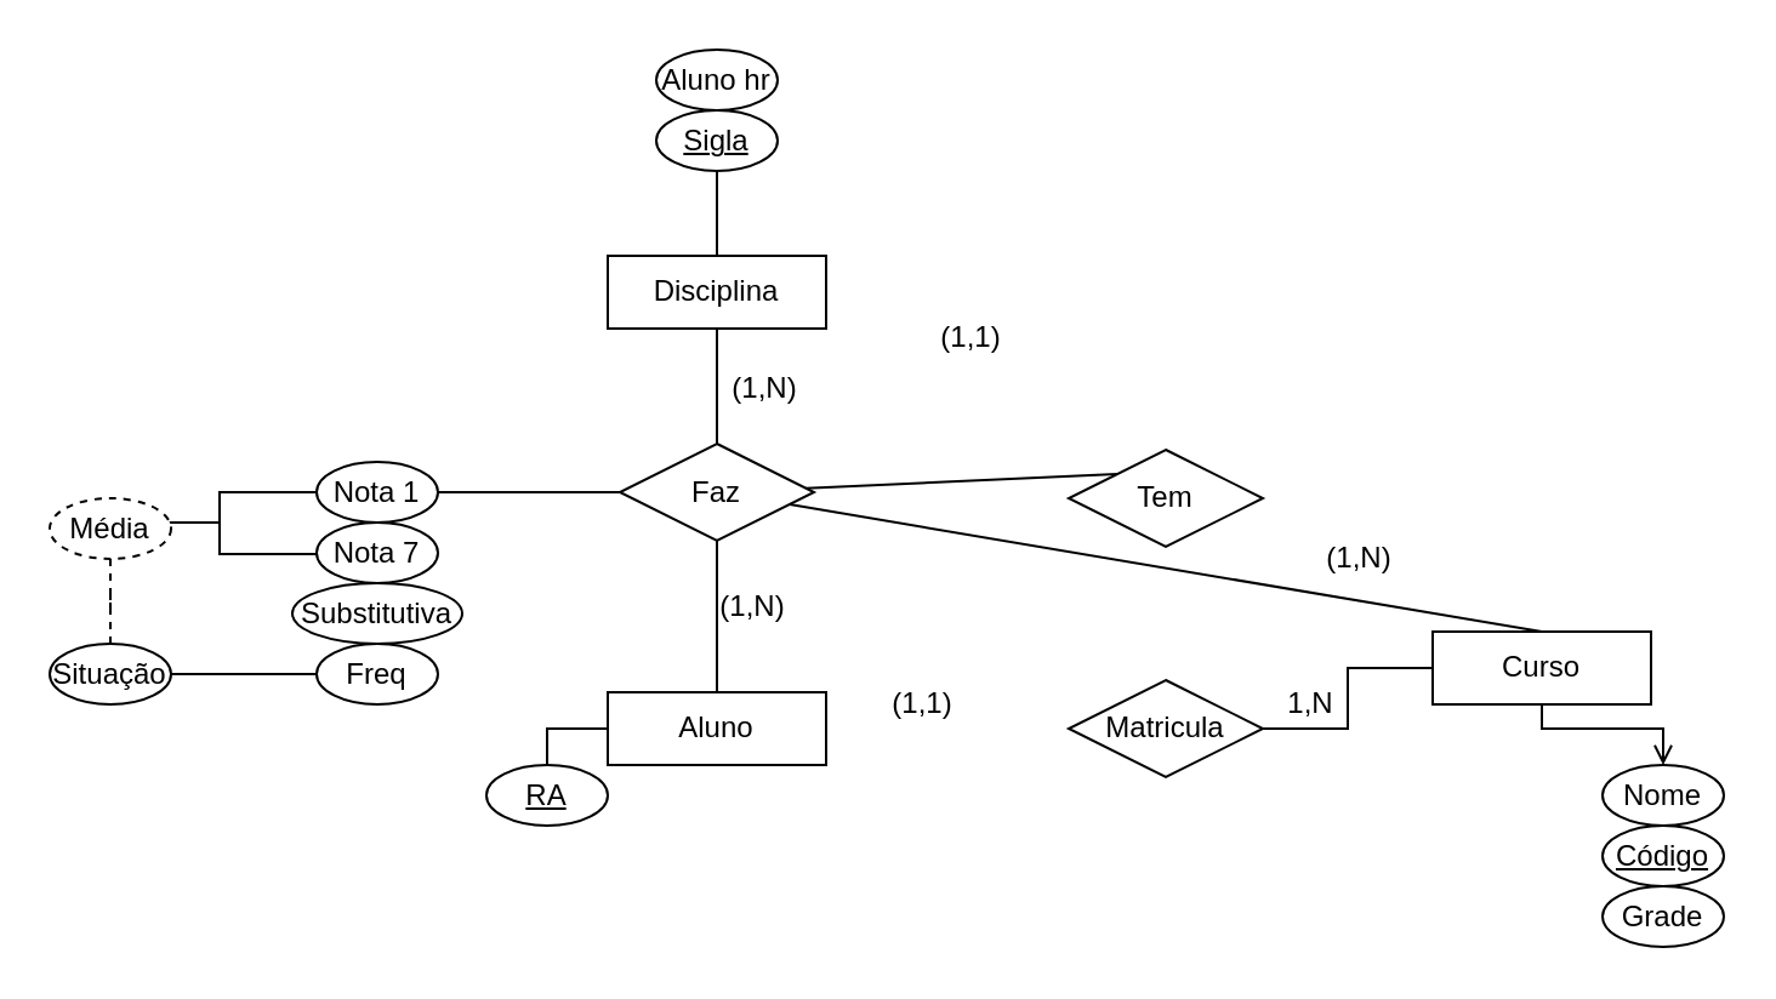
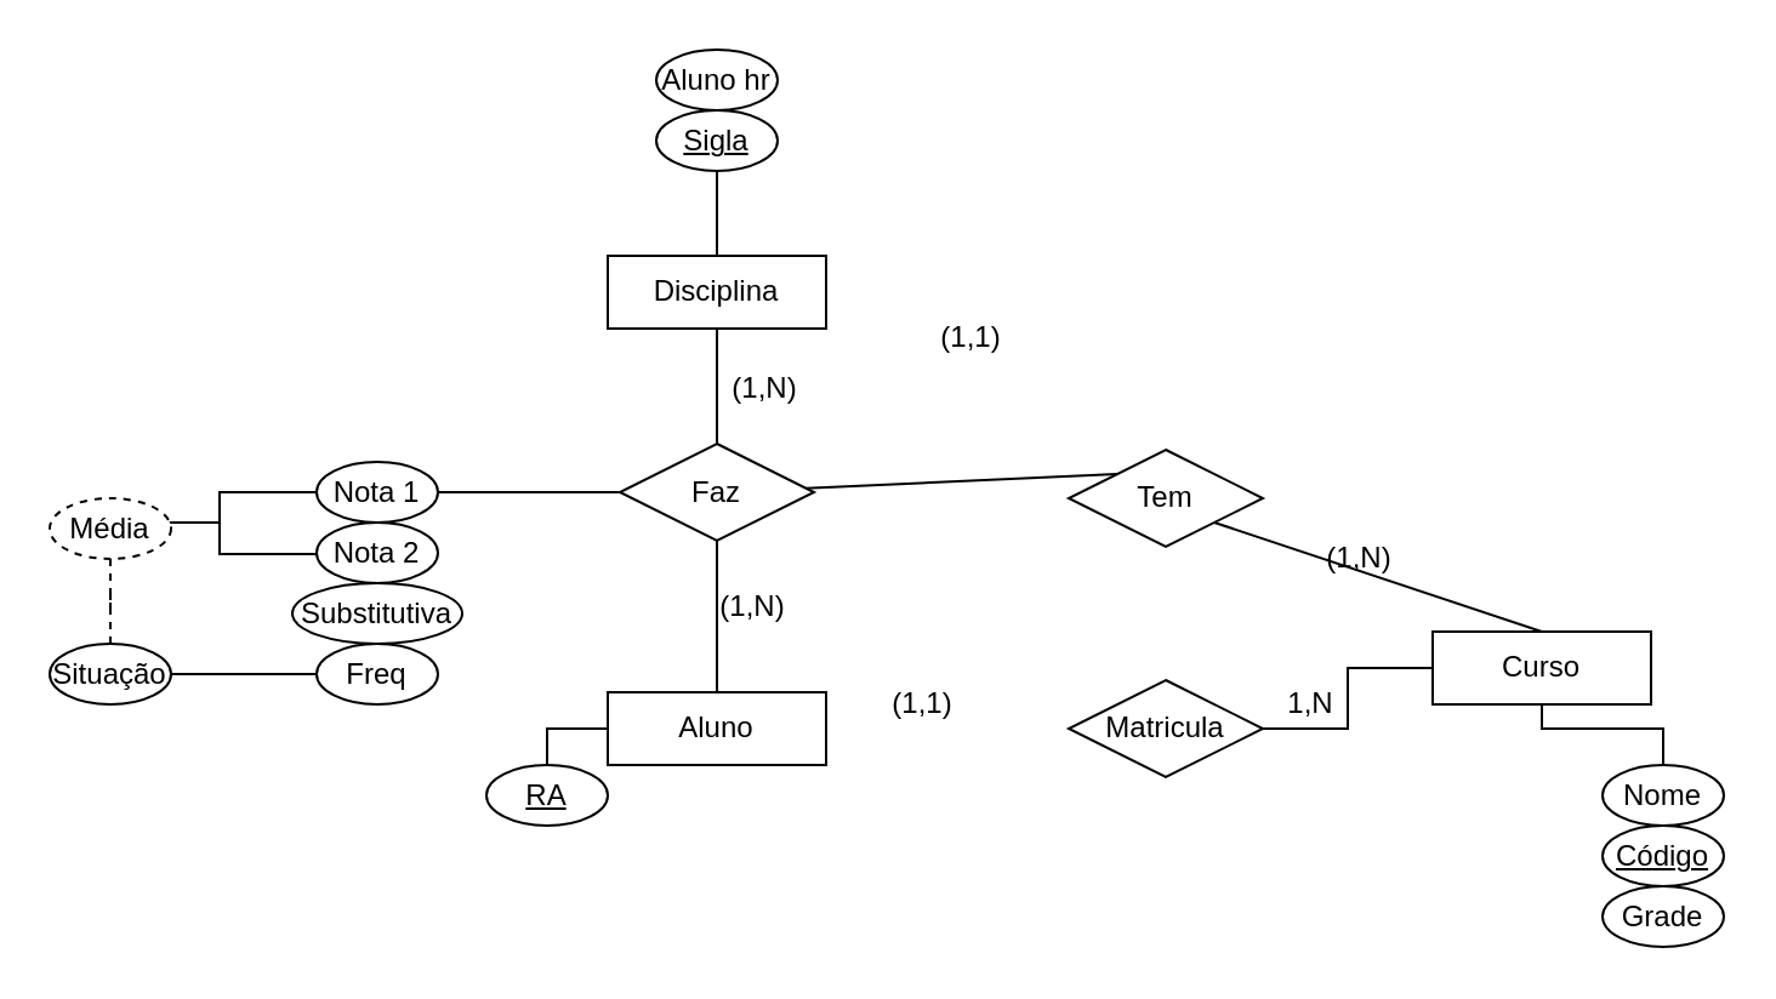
  <mxCell id="0" />
  <mxCell id="1" parent="0" />
  <mxCell id="2" value="" style="edgeStyle=orthogonalEdgeStyle;rounded=0;orthogonalLoop=1;jettySize=auto;html=1;endArrow=none;endFill=0;" edge="1" parent="1" source="3" target="28"><mxGeometry relative="1" as="geometry" /></mxCell>
  <mxCell id="3" value="Disciplina" style="rounded=0;whiteSpace=wrap;html=1;" vertex="1" parent="1"><mxGeometry x="250" y="105" width="90" height="30" as="geometry" /></mxCell>
  <mxCell id="4" value="Aluno" style="rounded=0;whiteSpace=wrap;html=1;" vertex="1" parent="1"><mxGeometry x="250" y="285" width="90" height="30" as="geometry" /></mxCell>
  <mxCell id="5" value="" style="edgeStyle=orthogonalEdgeStyle;rounded=0;orthogonalLoop=1;jettySize=auto;html=1;endArrow=none;endFill=0;" edge="1" parent="1" source="7" target="4"><mxGeometry relative="1" as="geometry" /></mxCell>
  <mxCell id="6" value="" style="edgeStyle=orthogonalEdgeStyle;rounded=0;orthogonalLoop=1;jettySize=auto;html=1;endArrow=none;endFill=0;" edge="1" parent="1" source="7" target="3"><mxGeometry relative="1" as="geometry" /></mxCell>
  <mxCell id="7" value="Faz" style="rhombus;whiteSpace=wrap;html=1;" vertex="1" parent="1"><mxGeometry x="255" y="182.5" width="80" height="40" as="geometry" /></mxCell>
- <mxCell id="8" value="" style="edgeStyle=orthogonalEdgeStyle;rounded=0;orthogonalLoop=1;jettySize=auto;html=1;endArrow=open;endFill=0;entryX=0.5;entryY=0;entryDx=0;entryDy=0;" edge="1" parent="1" source="9" target="22"><mxGeometry relative="1" as="geometry"><Array as="points"><mxPoint x="685" y="300" /></Array></mxGeometry></mxCell>
+ <mxCell id="8" value="" style="edgeStyle=orthogonalEdgeStyle;rounded=0;orthogonalLoop=1;jettySize=auto;html=1;endArrow=none;endFill=0;entryX=0.5;entryY=0;entryDx=0;entryDy=0;" edge="1" parent="1" source="9" target="22"><mxGeometry relative="1" as="geometry"><Array as="points"><mxPoint x="685" y="300" /></Array></mxGeometry></mxCell>
  <mxCell id="9" value="Curso" style="rounded=0;whiteSpace=wrap;html=1;" vertex="1" parent="1"><mxGeometry x="590" y="260" width="90" height="30" as="geometry" /></mxCell>
  <mxCell id="10" value="(1,1)" style="text;html=1;strokeColor=none;fillColor=none;align=center;verticalAlign=middle;whiteSpace=wrap;rounded=0;" vertex="1" parent="1"><mxGeometry x="370" y="124" width="60" height="30" as="geometry" /></mxCell>
  <mxCell id="11" value="(1,N)" style="text;html=1;strokeColor=none;fillColor=none;align=center;verticalAlign=middle;whiteSpace=wrap;rounded=0;" vertex="1" parent="1"><mxGeometry x="285" y="145" width="60" height="30" as="geometry" /></mxCell>
  <mxCell id="12" value="" style="endArrow=none;html=1;rounded=0;exitX=0;exitY=0;exitDx=0;exitDy=0;" edge="1" parent="1" source="15" target="7"><mxGeometry width="50" height="50" relative="1" as="geometry"><mxPoint x="420" y="285" as="sourcePoint" /><mxPoint x="385" y="35" as="targetPoint" /></mxGeometry></mxCell>
  <mxCell id="13" value="" style="edgeStyle=orthogonalEdgeStyle;rounded=0;orthogonalLoop=1;jettySize=auto;html=1;endArrow=none;endFill=0;" edge="1" parent="1" source="14" target="9"><mxGeometry relative="1" as="geometry" /></mxCell>
  <mxCell id="14" value="Matricula" style="rhombus;whiteSpace=wrap;html=1;" vertex="1" parent="1"><mxGeometry x="440" y="280" width="80" height="40" as="geometry" /></mxCell>
  <mxCell id="15" value="Tem" style="rhombus;whiteSpace=wrap;html=1;" vertex="1" parent="1"><mxGeometry x="440" y="185" width="80" height="40" as="geometry" /></mxCell>
- <mxCell id="16" value="" style="endArrow=none;html=1;rounded=0;exitX=0.5;exitY=0;exitDx=0;exitDy=0;" edge="1" parent="1" source="9" target="7"><mxGeometry width="50" height="50" relative="1" as="geometry"><mxPoint x="620" y="285" as="sourcePoint" /><mxPoint x="494.16" y="195" as="targetPoint" /></mxGeometry></mxCell>
+ <mxCell id="16" value="" style="endArrow=none;html=1;rounded=0;entryX=1;entryY=1;entryDx=0;entryDy=0;exitX=0.5;exitY=0;exitDx=0;exitDy=0;" edge="1" parent="1" source="9" target="15"><mxGeometry width="50" height="50" relative="1" as="geometry"><mxPoint x="620" y="285" as="sourcePoint" /><mxPoint x="494.16" y="195" as="targetPoint" /></mxGeometry></mxCell>
  <mxCell id="17" value="(1,N)" style="text;html=1;strokeColor=none;fillColor=none;align=center;verticalAlign=middle;whiteSpace=wrap;rounded=0;" vertex="1" parent="1"><mxGeometry x="280" y="235" width="60" height="30" as="geometry" /></mxCell>
  <mxCell id="18" value="(1,N)" style="text;html=1;strokeColor=none;fillColor=none;align=center;verticalAlign=middle;whiteSpace=wrap;rounded=0;" vertex="1" parent="1"><mxGeometry x="530" y="215" width="60" height="30" as="geometry" /></mxCell>
  <mxCell id="19" value="(1,1)" style="text;html=1;strokeColor=none;fillColor=none;align=center;verticalAlign=middle;whiteSpace=wrap;rounded=0;" vertex="1" parent="1"><mxGeometry x="350" y="275" width="60" height="30" as="geometry" /></mxCell>
  <mxCell id="20" value="1,N" style="text;html=1;strokeColor=none;fillColor=none;align=center;verticalAlign=middle;whiteSpace=wrap;rounded=0;" vertex="1" parent="1"><mxGeometry x="510" y="275" width="60" height="30" as="geometry" /></mxCell>
  <mxCell id="21" value="" style="group" vertex="1" connectable="0" parent="1"><mxGeometry x="660" y="315" width="50" height="75" as="geometry" /></mxCell>
  <mxCell id="22" value="Nome&lt;br&gt;" style="ellipse;whiteSpace=wrap;html=1;" vertex="1" parent="21"><mxGeometry width="50" height="25" as="geometry" /></mxCell>
  <mxCell id="23" value="&lt;u&gt;Código&lt;/u&gt;" style="ellipse;whiteSpace=wrap;html=1;" vertex="1" parent="21"><mxGeometry y="25" width="50" height="25" as="geometry" /></mxCell>
  <mxCell id="24" value="Grade" style="ellipse;whiteSpace=wrap;html=1;" vertex="1" parent="21"><mxGeometry y="50" width="50" height="25" as="geometry" /></mxCell>
  <mxCell id="25" style="edgeStyle=orthogonalEdgeStyle;rounded=0;orthogonalLoop=1;jettySize=auto;html=1;entryX=0;entryY=0.5;entryDx=0;entryDy=0;endArrow=none;endFill=0;" edge="1" parent="1" source="26" target="4"><mxGeometry relative="1" as="geometry"><Array as="points"><mxPoint x="225" y="300" /></Array></mxGeometry></mxCell>
  <mxCell id="26" value="&lt;u&gt;RA&lt;/u&gt;" style="ellipse;whiteSpace=wrap;html=1;" vertex="1" parent="1"><mxGeometry x="200" y="315" width="50" height="25" as="geometry" /></mxCell>
  <mxCell id="27" style="edgeStyle=orthogonalEdgeStyle;rounded=0;orthogonalLoop=1;jettySize=auto;html=1;entryX=0;entryY=0.5;entryDx=0;entryDy=0;endArrow=none;endFill=0;exitX=1;exitY=0.5;exitDx=0;exitDy=0;" edge="1" parent="1" source="31" target="7"><mxGeometry relative="1" as="geometry" /></mxCell>
  <mxCell id="28" value="&lt;u&gt;Sigla&lt;/u&gt;" style="ellipse;whiteSpace=wrap;html=1;" vertex="1" parent="1"><mxGeometry x="270" y="45" width="50" height="25" as="geometry" /></mxCell>
  <mxCell id="29" value="Aluno hr" style="ellipse;whiteSpace=wrap;html=1;" vertex="1" parent="1"><mxGeometry x="270" y="20" width="50" height="25" as="geometry" /></mxCell>
  <mxCell id="30" value="Substitutiva" style="ellipse;whiteSpace=wrap;html=1;" vertex="1" parent="1"><mxGeometry x="120" y="240" width="70" height="25" as="geometry" /></mxCell>
  <mxCell id="31" value="Nota 1" style="ellipse;whiteSpace=wrap;html=1;container=0;" vertex="1" parent="1"><mxGeometry x="130" y="190" width="50" height="25" as="geometry" /></mxCell>
  <mxCell id="32" style="edgeStyle=orthogonalEdgeStyle;rounded=0;orthogonalLoop=1;jettySize=auto;html=1;entryX=0;entryY=0.5;entryDx=0;entryDy=0;endArrow=none;endFill=0;exitX=0.01;exitY=0.414;exitDx=0;exitDy=0;exitPerimeter=0;" edge="1" parent="1" source="33" target="31"><mxGeometry relative="1" as="geometry"><Array as="points"><mxPoint x="130" y="228" /><mxPoint x="90" y="228" /><mxPoint x="90" y="202" /></Array></mxGeometry></mxCell>
- <mxCell id="33" value="Nota 7" style="ellipse;whiteSpace=wrap;html=1;container=0;" vertex="1" parent="1"><mxGeometry x="130" y="215" width="50" height="25" as="geometry" /></mxCell>
+ <mxCell id="33" value="Nota 2" style="ellipse;whiteSpace=wrap;html=1;container=0;" vertex="1" parent="1"><mxGeometry x="130" y="215" width="50" height="25" as="geometry" /></mxCell>
  <mxCell id="34" style="edgeStyle=orthogonalEdgeStyle;rounded=0;orthogonalLoop=1;jettySize=auto;html=1;endArrow=none;endFill=0;exitX=1;exitY=0.5;exitDx=0;exitDy=0;" edge="1" parent="1" source="35"><mxGeometry relative="1" as="geometry"><mxPoint x="90" y="215" as="targetPoint" /><Array as="points"><mxPoint x="40" y="215" /></Array></mxGeometry></mxCell>
  <mxCell id="35" value="Média" style="ellipse;whiteSpace=wrap;html=1;dashed=1;container=0;" vertex="1" parent="1"><mxGeometry x="20" y="205" width="50" height="25" as="geometry" /></mxCell>
  <mxCell id="36" value="Freq" style="ellipse;whiteSpace=wrap;html=1;container=0;" vertex="1" parent="1"><mxGeometry x="130" y="265" width="50" height="25" as="geometry" /></mxCell>
  <mxCell id="37" value="" style="edgeStyle=orthogonalEdgeStyle;rounded=0;orthogonalLoop=1;jettySize=auto;html=1;endArrow=none;endFill=0;" edge="1" parent="1" source="39" target="36"><mxGeometry relative="1" as="geometry" /></mxCell>
  <mxCell id="38" value="" style="edgeStyle=orthogonalEdgeStyle;rounded=0;orthogonalLoop=1;jettySize=auto;html=1;endArrow=none;endFill=0;dashed=1;" edge="1" parent="1" source="39" target="35"><mxGeometry relative="1" as="geometry" /></mxCell>
  <mxCell id="39" value="Situação" style="ellipse;whiteSpace=wrap;html=1;container=0;dashed=0;" vertex="1" parent="1"><mxGeometry x="20" y="265" width="50" height="25" as="geometry" /></mxCell>
